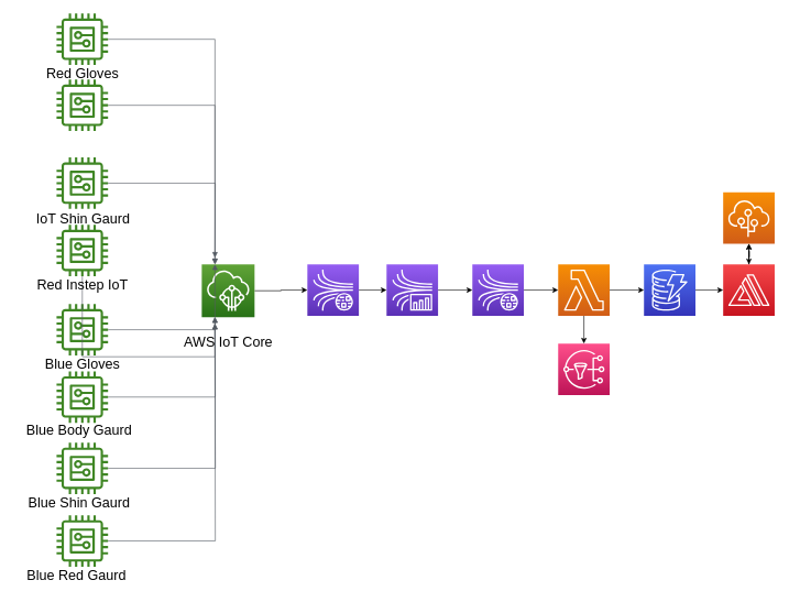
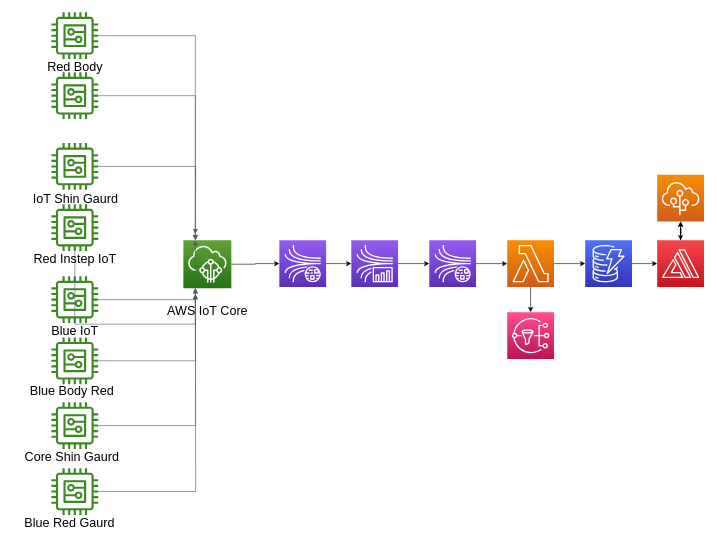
  <mxCell id="0" />
  <mxCell id="1" parent="0" />
  <mxCell id="2" value="" style="sketch=0;outlineConnect=0;fontColor=#232F3E;gradientColor=none;fillColor=#3F8624;strokeColor=none;dashed=0;verticalLabelPosition=bottom;verticalAlign=top;align=center;html=1;fontSize=12;fontStyle=0;aspect=fixed;pointerEvents=1;shape=mxgraph.aws4.generic;" parent="1" vertex="1"><mxGeometry x="85" y="20" width="78" height="78" as="geometry" /></mxCell>
  <mxCell id="3" value="" style="sketch=0;outlineConnect=0;fontColor=#232F3E;gradientColor=none;fillColor=#3F8624;strokeColor=none;dashed=0;verticalLabelPosition=bottom;verticalAlign=top;align=center;html=1;fontSize=12;fontStyle=0;aspect=fixed;pointerEvents=1;shape=mxgraph.aws4.generic;" parent="1" vertex="1"><mxGeometry x="85" y="120" width="78" height="78" as="geometry" /></mxCell>
  <mxCell id="4" value="" style="sketch=0;outlineConnect=0;fontColor=#232F3E;gradientColor=none;fillColor=#3F8624;strokeColor=none;dashed=0;verticalLabelPosition=bottom;verticalAlign=top;align=center;html=1;fontSize=12;fontStyle=0;aspect=fixed;pointerEvents=1;shape=mxgraph.aws4.generic;" parent="1" vertex="1"><mxGeometry x="85" y="238" width="78" height="78" as="geometry" /></mxCell>
  <mxCell id="5" value="" style="sketch=0;outlineConnect=0;fontColor=#232F3E;gradientColor=none;fillColor=#3F8624;strokeColor=none;dashed=0;verticalLabelPosition=bottom;verticalAlign=top;align=center;html=1;fontSize=12;fontStyle=0;aspect=fixed;pointerEvents=1;shape=mxgraph.aws4.generic;" parent="1" vertex="1"><mxGeometry x="85" y="340" width="78" height="78" as="geometry" /></mxCell>
  <mxCell id="6" value="" style="sketch=0;outlineConnect=0;fontColor=#232F3E;gradientColor=none;fillColor=#3F8624;strokeColor=none;dashed=0;verticalLabelPosition=bottom;verticalAlign=top;align=center;html=1;fontSize=12;fontStyle=0;aspect=fixed;pointerEvents=1;shape=mxgraph.aws4.generic;" parent="1" vertex="1"><mxGeometry x="85" y="780" width="78" height="78" as="geometry" /></mxCell>
  <mxCell id="7" value="" style="sketch=0;outlineConnect=0;fontColor=#232F3E;gradientColor=none;fillColor=#3F8624;strokeColor=none;dashed=0;verticalLabelPosition=bottom;verticalAlign=top;align=center;html=1;fontSize=12;fontStyle=0;aspect=fixed;pointerEvents=1;shape=mxgraph.aws4.generic;" parent="1" vertex="1"><mxGeometry x="85" y="670" width="78" height="78" as="geometry" /></mxCell>
  <mxCell id="8" value="" style="sketch=0;outlineConnect=0;fontColor=#232F3E;gradientColor=none;fillColor=#3F8624;strokeColor=none;dashed=0;verticalLabelPosition=bottom;verticalAlign=top;align=center;html=1;fontSize=12;fontStyle=0;aspect=fixed;pointerEvents=1;shape=mxgraph.aws4.generic;" parent="1" vertex="1"><mxGeometry x="85" y="562" width="78" height="78" as="geometry" /></mxCell>
  <mxCell id="9" value="" style="sketch=0;outlineConnect=0;fontColor=#232F3E;gradientColor=none;fillColor=#3F8624;strokeColor=none;dashed=0;verticalLabelPosition=bottom;verticalAlign=top;align=center;html=1;fontSize=12;fontStyle=0;aspect=fixed;pointerEvents=1;shape=mxgraph.aws4.generic;" parent="1" vertex="1"><mxGeometry x="85" y="460" width="78" height="78" as="geometry" /></mxCell>
  <mxCell id="10" value="" style="edgeStyle=orthogonalEdgeStyle;rounded=0;orthogonalLoop=1;jettySize=auto;html=1;fontSize=21;" edge="1" parent="1" source="11" target="31"><mxGeometry relative="1" as="geometry" /></mxCell>
  <mxCell id="11" value="" style="sketch=0;points=[[0,0,0],[0.25,0,0],[0.5,0,0],[0.75,0,0],[1,0,0],[0,1,0],[0.25,1,0],[0.5,1,0],[0.75,1,0],[1,1,0],[0,0.25,0],[0,0.5,0],[0,0.75,0],[1,0.25,0],[1,0.5,0],[1,0.75,0]];outlineConnect=0;fontColor=#232F3E;gradientColor=#60A337;gradientDirection=north;fillColor=#277116;strokeColor=#ffffff;dashed=0;verticalLabelPosition=bottom;verticalAlign=top;align=center;html=1;fontSize=12;fontStyle=0;aspect=fixed;shape=mxgraph.aws4.resourceIcon;resIcon=mxgraph.aws4.iot_core;" parent="1" vertex="1"><mxGeometry x="305" y="400" width="80" height="80" as="geometry" /></mxCell>
  <mxCell id="12" value="" style="edgeStyle=orthogonalEdgeStyle;html=1;endArrow=block;elbow=vertical;startArrow=none;endFill=1;strokeColor=#545B64;rounded=0;entryX=0.25;entryY=0;entryDx=0;entryDy=0;entryPerimeter=0;" parent="1" source="2" target="11" edge="1"><mxGeometry width="100" relative="1" as="geometry"><mxPoint x="505" y="400" as="sourcePoint" /><mxPoint x="605" y="400" as="targetPoint" /></mxGeometry></mxCell>
  <mxCell id="13" value="" style="edgeStyle=orthogonalEdgeStyle;html=1;endArrow=block;elbow=vertical;startArrow=none;endFill=1;strokeColor=#545B64;rounded=0;entryX=0.25;entryY=0;entryDx=0;entryDy=0;entryPerimeter=0;" parent="1" source="3" target="11" edge="1"><mxGeometry width="100" relative="1" as="geometry"><mxPoint x="505" y="400" as="sourcePoint" /><mxPoint x="605" y="400" as="targetPoint" /></mxGeometry></mxCell>
  <mxCell id="14" value="" style="edgeStyle=orthogonalEdgeStyle;html=1;endArrow=block;elbow=vertical;startArrow=none;endFill=1;strokeColor=#545B64;rounded=0;" parent="1" source="4" edge="1"><mxGeometry width="100" relative="1" as="geometry"><mxPoint x="505" y="400" as="sourcePoint" /><mxPoint x="325" y="390" as="targetPoint" /></mxGeometry></mxCell>
  <mxCell id="15" value="" style="edgeStyle=orthogonalEdgeStyle;html=1;endArrow=block;elbow=vertical;startArrow=none;endFill=1;strokeColor=#545B64;rounded=0;entryX=0.25;entryY=0;entryDx=0;entryDy=0;entryPerimeter=0;" parent="1" source="5" target="11" edge="1"><mxGeometry width="100" relative="1" as="geometry"><mxPoint x="183" y="129" as="sourcePoint" /><mxPoint x="295" y="410" as="targetPoint" /><Array as="points"><mxPoint x="124" y="540" /><mxPoint x="325" y="540" /></Array></mxGeometry></mxCell>
  <mxCell id="16" value="" style="edgeStyle=orthogonalEdgeStyle;html=1;endArrow=block;elbow=vertical;startArrow=none;endFill=1;strokeColor=#545B64;rounded=0;entryX=0.25;entryY=1;entryDx=0;entryDy=0;entryPerimeter=0;" parent="1" source="9" target="11" edge="1"><mxGeometry width="100" relative="1" as="geometry"><mxPoint x="193" y="139" as="sourcePoint" /><mxPoint x="305" y="420" as="targetPoint" /></mxGeometry></mxCell>
  <mxCell id="17" value="" style="edgeStyle=orthogonalEdgeStyle;html=1;endArrow=block;elbow=vertical;startArrow=none;endFill=1;strokeColor=#545B64;rounded=0;" parent="1" source="8" edge="1"><mxGeometry width="100" relative="1" as="geometry"><mxPoint x="213" y="159" as="sourcePoint" /><mxPoint x="325" y="480" as="targetPoint" /></mxGeometry></mxCell>
  <mxCell id="18" value="" style="edgeStyle=orthogonalEdgeStyle;html=1;endArrow=block;elbow=vertical;startArrow=none;endFill=1;strokeColor=#545B64;rounded=0;" parent="1" source="7" edge="1"><mxGeometry width="100" relative="1" as="geometry"><mxPoint x="223" y="169" as="sourcePoint" /><mxPoint x="325" y="490" as="targetPoint" /></mxGeometry></mxCell>
  <mxCell id="19" value="" style="edgeStyle=orthogonalEdgeStyle;html=1;endArrow=block;elbow=vertical;startArrow=none;endFill=1;strokeColor=#545B64;rounded=0;" parent="1" source="6" edge="1"><mxGeometry width="100" relative="1" as="geometry"><mxPoint x="233" y="179" as="sourcePoint" /><mxPoint x="325" y="490" as="targetPoint" /></mxGeometry></mxCell>
- <mxCell id="20" value="Red Gloves" style="text;html=1;align=center;verticalAlign=middle;resizable=0;points=[];autosize=1;strokeColor=none;fillColor=none;fontSize=21;" parent="1" vertex="1"><mxGeometry x="59" y="90" width="130" height="40" as="geometry" /></mxCell>
+ <mxCell id="20" value="Red Body" style="text;html=1;align=center;verticalAlign=middle;resizable=0;points=[];autosize=1;strokeColor=none;fillColor=none;fontSize=21;" parent="1" vertex="1"><mxGeometry x="59" y="90" width="130" height="40" as="geometry" /></mxCell>
  <mxCell id="21" value="IoT Shin Gaurd" style="text;html=1;align=center;verticalAlign=middle;resizable=0;points=[];autosize=1;strokeColor=none;fillColor=none;fontSize=21;" parent="1" vertex="1"><mxGeometry x="40" y="310" width="170" height="40" as="geometry" /></mxCell>
  <mxCell id="22" value="Red Instep IoT" style="text;html=1;align=center;verticalAlign=middle;resizable=0;points=[];autosize=1;strokeColor=none;fillColor=none;fontSize=21;" parent="1" vertex="1"><mxGeometry x="29" y="410" width="190" height="40" as="geometry" /></mxCell>
- <mxCell id="23" value="Blue Gloves" style="text;html=1;align=center;verticalAlign=middle;resizable=0;points=[];autosize=1;strokeColor=none;fillColor=none;fontSize=21;" parent="1" vertex="1"><mxGeometry x="54" y="530" width="140" height="40" as="geometry" /></mxCell>
- <mxCell id="24" value="Blue Body Gaurd" style="text;html=1;align=center;verticalAlign=middle;resizable=0;points=[];autosize=1;strokeColor=none;fillColor=none;fontSize=21;" parent="1" vertex="1"><mxGeometry x="29" y="630" width="180" height="40" as="geometry" /></mxCell>
- <mxCell id="25" value="Blue Shin Gaurd" style="text;html=1;align=center;verticalAlign=middle;resizable=0;points=[];autosize=1;strokeColor=none;fillColor=none;fontSize=21;" parent="1" vertex="1"><mxGeometry x="29" y="740" width="180" height="40" as="geometry" /></mxCell>
+ <mxCell id="23" value="Blue IoT" style="text;html=1;align=center;verticalAlign=middle;resizable=0;points=[];autosize=1;strokeColor=none;fillColor=none;fontSize=21;" parent="1" vertex="1"><mxGeometry x="54" y="530" width="140" height="40" as="geometry" /></mxCell>
+ <mxCell id="24" value="Blue Body Red" style="text;html=1;align=center;verticalAlign=middle;resizable=0;points=[];autosize=1;strokeColor=none;fillColor=none;fontSize=21;" parent="1" vertex="1"><mxGeometry x="29" y="630" width="180" height="40" as="geometry" /></mxCell>
+ <mxCell id="25" value="Core Shin Gaurd" style="text;html=1;align=center;verticalAlign=middle;resizable=0;points=[];autosize=1;strokeColor=none;fillColor=none;fontSize=21;" parent="1" vertex="1"><mxGeometry x="29" y="740" width="180" height="40" as="geometry" /></mxCell>
  <mxCell id="26" value="Blue Red Gaurd" style="text;html=1;align=center;verticalAlign=middle;resizable=0;points=[];autosize=1;strokeColor=none;fillColor=none;fontSize=21;" parent="1" vertex="1"><mxGeometry x="20" y="850" width="190" height="40" as="geometry" /></mxCell>
  <mxCell id="27" value="AWS IoT Core" style="text;html=1;align=center;verticalAlign=middle;resizable=0;points=[];autosize=1;strokeColor=none;fillColor=none;fontSize=21;" parent="1" vertex="1"><mxGeometry x="265" y="498" width="160" height="40" as="geometry" /></mxCell>
  <mxCell id="28" value="" style="edgeStyle=orthogonalEdgeStyle;rounded=0;orthogonalLoop=1;jettySize=auto;html=1;fontSize=21;" edge="1" parent="1" source="29" target="33"><mxGeometry relative="1" as="geometry" /></mxCell>
  <mxCell id="29" value="" style="sketch=0;points=[[0,0,0],[0.25,0,0],[0.5,0,0],[0.75,0,0],[1,0,0],[0,1,0],[0.25,1,0],[0.5,1,0],[0.75,1,0],[1,1,0],[0,0.25,0],[0,0.5,0],[0,0.75,0],[1,0.25,0],[1,0.5,0],[1,0.75,0]];outlineConnect=0;fontColor=#232F3E;gradientColor=#945DF2;gradientDirection=north;fillColor=#5A30B5;strokeColor=#ffffff;dashed=0;verticalLabelPosition=bottom;verticalAlign=top;align=center;html=1;fontSize=12;fontStyle=0;aspect=fixed;shape=mxgraph.aws4.resourceIcon;resIcon=mxgraph.aws4.kinesis_data_analytics;" vertex="1" parent="1"><mxGeometry x="585" y="400" width="78" height="78" as="geometry" /></mxCell>
  <mxCell id="30" value="" style="edgeStyle=orthogonalEdgeStyle;rounded=0;orthogonalLoop=1;jettySize=auto;html=1;fontSize=21;" edge="1" parent="1" source="31" target="29"><mxGeometry relative="1" as="geometry" /></mxCell>
  <mxCell id="31" value="" style="sketch=0;points=[[0,0,0],[0.25,0,0],[0.5,0,0],[0.75,0,0],[1,0,0],[0,1,0],[0.25,1,0],[0.5,1,0],[0.75,1,0],[1,1,0],[0,0.25,0],[0,0.5,0],[0,0.75,0],[1,0.25,0],[1,0.5,0],[1,0.75,0]];outlineConnect=0;fontColor=#232F3E;gradientColor=#945DF2;gradientDirection=north;fillColor=#5A30B5;strokeColor=#ffffff;dashed=0;verticalLabelPosition=bottom;verticalAlign=top;align=center;html=1;fontSize=12;fontStyle=0;aspect=fixed;shape=mxgraph.aws4.resourceIcon;resIcon=mxgraph.aws4.kinesis_data_streams;" vertex="1" parent="1"><mxGeometry x="465" y="400" width="78" height="78" as="geometry" /></mxCell>
  <mxCell id="32" value="" style="edgeStyle=orthogonalEdgeStyle;rounded=0;orthogonalLoop=1;jettySize=auto;html=1;fontSize=21;" edge="1" parent="1" source="33" target="36"><mxGeometry relative="1" as="geometry" /></mxCell>
  <mxCell id="33" value="" style="sketch=0;points=[[0,0,0],[0.25,0,0],[0.5,0,0],[0.75,0,0],[1,0,0],[0,1,0],[0.25,1,0],[0.5,1,0],[0.75,1,0],[1,1,0],[0,0.25,0],[0,0.5,0],[0,0.75,0],[1,0.25,0],[1,0.5,0],[1,0.75,0]];outlineConnect=0;fontColor=#232F3E;gradientColor=#945DF2;gradientDirection=north;fillColor=#5A30B5;strokeColor=#ffffff;dashed=0;verticalLabelPosition=bottom;verticalAlign=top;align=center;html=1;fontSize=12;fontStyle=0;aspect=fixed;shape=mxgraph.aws4.resourceIcon;resIcon=mxgraph.aws4.kinesis_data_streams;" vertex="1" parent="1"><mxGeometry x="715" y="400" width="78" height="78" as="geometry" /></mxCell>
  <mxCell id="34" value="" style="edgeStyle=orthogonalEdgeStyle;rounded=0;orthogonalLoop=1;jettySize=auto;html=1;fontSize=21;" edge="1" parent="1" source="36" target="42"><mxGeometry relative="1" as="geometry" /></mxCell>
  <mxCell id="35" value="" style="edgeStyle=orthogonalEdgeStyle;rounded=0;orthogonalLoop=1;jettySize=auto;html=1;fontSize=21;" edge="1" parent="1" source="36" target="38"><mxGeometry relative="1" as="geometry" /></mxCell>
  <mxCell id="36" value="" style="sketch=0;points=[[0,0,0],[0.25,0,0],[0.5,0,0],[0.75,0,0],[1,0,0],[0,1,0],[0.25,1,0],[0.5,1,0],[0.75,1,0],[1,1,0],[0,0.25,0],[0,0.5,0],[0,0.75,0],[1,0.25,0],[1,0.5,0],[1,0.75,0]];outlineConnect=0;fontColor=#232F3E;gradientColor=#F78E04;gradientDirection=north;fillColor=#D05C17;strokeColor=#ffffff;dashed=0;verticalLabelPosition=bottom;verticalAlign=top;align=center;html=1;fontSize=12;fontStyle=0;aspect=fixed;shape=mxgraph.aws4.resourceIcon;resIcon=mxgraph.aws4.lambda;" vertex="1" parent="1"><mxGeometry x="845" y="400" width="78" height="78" as="geometry" /></mxCell>
  <mxCell id="37" value="" style="edgeStyle=orthogonalEdgeStyle;rounded=0;orthogonalLoop=1;jettySize=auto;html=1;fontSize=21;" edge="1" parent="1" source="38" target="41"><mxGeometry relative="1" as="geometry" /></mxCell>
  <mxCell id="38" value="" style="sketch=0;points=[[0,0,0],[0.25,0,0],[0.5,0,0],[0.75,0,0],[1,0,0],[0,1,0],[0.25,1,0],[0.5,1,0],[0.75,1,0],[1,1,0],[0,0.25,0],[0,0.5,0],[0,0.75,0],[1,0.25,0],[1,0.5,0],[1,0.75,0]];outlineConnect=0;fontColor=#232F3E;gradientColor=#4D72F3;gradientDirection=north;fillColor=#3334B9;strokeColor=#ffffff;dashed=0;verticalLabelPosition=bottom;verticalAlign=top;align=center;html=1;fontSize=12;fontStyle=0;aspect=fixed;shape=mxgraph.aws4.resourceIcon;resIcon=mxgraph.aws4.dynamodb;" vertex="1" parent="1"><mxGeometry x="975" y="400" width="78" height="78" as="geometry" /></mxCell>
  <mxCell id="39" value="" style="edgeStyle=orthogonalEdgeStyle;rounded=0;orthogonalLoop=1;jettySize=auto;html=1;fontSize=21;" edge="1" parent="1" source="41" target="44"><mxGeometry relative="1" as="geometry" /></mxCell>
  <mxCell id="40" value="" style="edgeStyle=orthogonalEdgeStyle;rounded=0;orthogonalLoop=1;jettySize=auto;html=1;fontSize=21;" edge="1" parent="1" source="41" target="44"><mxGeometry relative="1" as="geometry" /></mxCell>
  <mxCell id="41" value="" style="sketch=0;points=[[0,0,0],[0.25,0,0],[0.5,0,0],[0.75,0,0],[1,0,0],[0,1,0],[0.25,1,0],[0.5,1,0],[0.75,1,0],[1,1,0],[0,0.25,0],[0,0.5,0],[0,0.75,0],[1,0.25,0],[1,0.5,0],[1,0.75,0]];outlineConnect=0;fontColor=#232F3E;gradientColor=#F54749;gradientDirection=north;fillColor=#C7131F;strokeColor=#ffffff;dashed=0;verticalLabelPosition=bottom;verticalAlign=top;align=center;html=1;fontSize=12;fontStyle=0;aspect=fixed;shape=mxgraph.aws4.resourceIcon;resIcon=mxgraph.aws4.amplify;" vertex="1" parent="1"><mxGeometry x="1095" y="400" width="78" height="78" as="geometry" /></mxCell>
  <mxCell id="42" value="" style="sketch=0;points=[[0,0,0],[0.25,0,0],[0.5,0,0],[0.75,0,0],[1,0,0],[0,1,0],[0.25,1,0],[0.5,1,0],[0.75,1,0],[1,1,0],[0,0.25,0],[0,0.5,0],[0,0.75,0],[1,0.25,0],[1,0.5,0],[1,0.75,0]];outlineConnect=0;fontColor=#232F3E;gradientColor=#FF4F8B;gradientDirection=north;fillColor=#BC1356;strokeColor=#ffffff;dashed=0;verticalLabelPosition=bottom;verticalAlign=top;align=center;html=1;fontSize=12;fontStyle=0;aspect=fixed;shape=mxgraph.aws4.resourceIcon;resIcon=mxgraph.aws4.sns;" vertex="1" parent="1"><mxGeometry x="845" y="520" width="78" height="78" as="geometry" /></mxCell>
  <mxCell id="43" value="" style="edgeStyle=orthogonalEdgeStyle;rounded=0;orthogonalLoop=1;jettySize=auto;html=1;fontSize=21;" edge="1" parent="1" source="44" target="41"><mxGeometry relative="1" as="geometry" /></mxCell>
  <mxCell id="44" value="" style="sketch=0;points=[[0,0,0],[0.25,0,0],[0.5,0,0],[0.75,0,0],[1,0,0],[0,1,0],[0.25,1,0],[0.5,1,0],[0.75,1,0],[1,1,0],[0,0.25,0],[0,0.5,0],[0,0.75,0],[1,0.25,0],[1,0.5,0],[1,0.75,0]];outlineConnect=0;fontColor=#232F3E;gradientColor=#F78E04;gradientDirection=north;fillColor=#D05C17;strokeColor=#ffffff;dashed=0;verticalLabelPosition=bottom;verticalAlign=top;align=center;html=1;fontSize=12;fontStyle=0;aspect=fixed;shape=mxgraph.aws4.resourceIcon;resIcon=mxgraph.aws4.elastic_beanstalk;" vertex="1" parent="1"><mxGeometry x="1095" y="291" width="78" height="78" as="geometry" /></mxCell>
